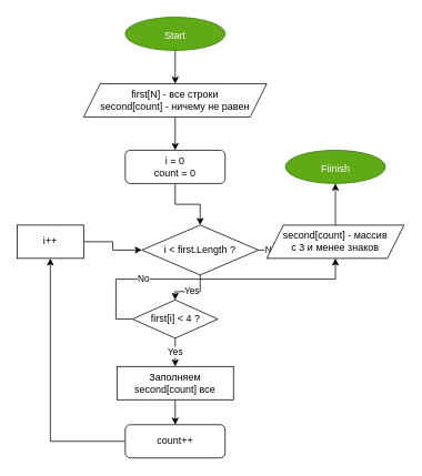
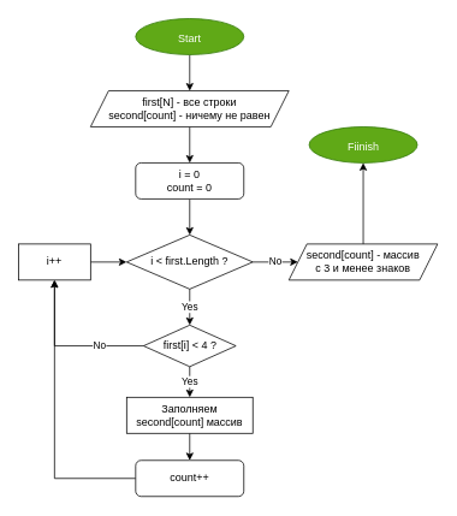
  <mxCell id="0" />
  <mxCell id="1" parent="0" />
  <mxCell id="2" style="edgeStyle=orthogonalEdgeStyle;rounded=0;orthogonalLoop=1;jettySize=auto;html=1;exitX=0.5;exitY=1;exitDx=0;exitDy=0;entryX=0.5;entryY=0;entryDx=0;entryDy=0;" parent="1" source="3" target="5" edge="1"><mxGeometry relative="1" as="geometry" /></mxCell>
  <mxCell id="3" value="&lt;font style=&quot;font-size: 12px;&quot;&gt;Start&lt;/font&gt;" style="ellipse;whiteSpace=wrap;html=1;fontSize=16;fillColor=#60a917;strokeColor=#2D7600;fontColor=#ffffff;" parent="1" vertex="1"><mxGeometry x="150" width="120" height="40" as="geometry" y="20" /></mxCell>
  <mxCell id="4" style="edgeStyle=orthogonalEdgeStyle;rounded=0;orthogonalLoop=1;jettySize=auto;html=1;exitX=0.5;exitY=1;exitDx=0;exitDy=0;entryX=0.5;entryY=0;entryDx=0;entryDy=0;" parent="1" source="5" target="13" edge="1"><mxGeometry relative="1" as="geometry" /></mxCell>
  <mxCell id="5" value="first[N] - все строки&lt;br&gt;second[count] - ничему не равен" style="shape=parallelogram;perimeter=parallelogramPerimeter;whiteSpace=wrap;html=1;fixedSize=1;" parent="1" vertex="1"><mxGeometry x="100" y="100" width="220" height="40" as="geometry" /></mxCell>
  <mxCell id="6" value="Yes" style="edgeStyle=orthogonalEdgeStyle;rounded=0;orthogonalLoop=1;jettySize=auto;html=1;exitX=0.5;exitY=1;exitDx=0;exitDy=0;entryX=0.5;entryY=0;entryDx=0;entryDy=0;" parent="1" source="8" target="11" edge="1"><mxGeometry relative="1" as="geometry" /></mxCell>
  <mxCell id="7" value="No" style="edgeStyle=orthogonalEdgeStyle;rounded=0;orthogonalLoop=1;jettySize=auto;html=1;exitX=1;exitY=0.5;exitDx=0;exitDy=0;entryX=0;entryY=0.5;entryDx=0;entryDy=0;" edge="1" parent="1" source="8" target="19"><mxGeometry relative="1" as="geometry" /></mxCell>
- <mxCell id="8" value="i &amp;lt; first.Length ?" style="rhombus;whiteSpace=wrap;html=1;" parent="1" vertex="1"><mxGeometry x="170" y="270" width="140" height="60" as="geometry" /></mxCell>
- <mxCell id="9" value="No" style="edgeStyle=orthogonalEdgeStyle;rounded=0;orthogonalLoop=1;jettySize=auto;html=1;exitX=0;exitY=0.5;exitDx=0;exitDy=0;" parent="1" source="11" target="19" edge="1"><mxGeometry x="-0.432" relative="1" as="geometry"><mxPoint as="offset" /></mxGeometry></mxCell>
+ <mxCell id="8" value="i &amp;lt; first.Length ?" style="rhombus;whiteSpace=wrap;html=1;" parent="1" vertex="1"><mxGeometry x="140" y="260" width="140" height="60" as="geometry" /></mxCell>
+ <mxCell id="9" value="No" style="edgeStyle=orthogonalEdgeStyle;rounded=0;orthogonalLoop=1;jettySize=auto;html=1;exitX=0;exitY=0.5;exitDx=0;exitDy=0;entryX=0.5;entryY=1;entryDx=0;entryDy=0;" parent="1" source="11" target="17" edge="1"><mxGeometry x="-0.432" relative="1" as="geometry"><mxPoint as="offset" /></mxGeometry></mxCell>
  <mxCell id="10" value="Yes" style="edgeStyle=orthogonalEdgeStyle;rounded=0;orthogonalLoop=1;jettySize=auto;html=1;exitX=0.5;exitY=1;exitDx=0;exitDy=0;entryX=0.5;entryY=0;entryDx=0;entryDy=0;" edge="1" parent="1" source="11" target="22"><mxGeometry relative="1" as="geometry" /></mxCell>
  <mxCell id="11" value="first[i] &amp;lt; 4 ?" style="rhombus;whiteSpace=wrap;html=1;" parent="1" vertex="1"><mxGeometry x="158.75" y="360" width="102.5" height="46" as="geometry" /></mxCell>
  <mxCell id="12" style="edgeStyle=orthogonalEdgeStyle;rounded=0;orthogonalLoop=1;jettySize=auto;html=1;exitX=0.5;exitY=1;exitDx=0;exitDy=0;entryX=0.5;entryY=0;entryDx=0;entryDy=0;" parent="1" source="13" target="8" edge="1"><mxGeometry relative="1" as="geometry" /></mxCell>
  <mxCell id="13" value="i = 0&lt;br&gt;count = 0" style="whiteSpace=wrap;html=1;rounded=1;" parent="1" vertex="1"><mxGeometry x="150" y="180" width="120" height="40" as="geometry" /></mxCell>
  <mxCell id="14" style="edgeStyle=orthogonalEdgeStyle;rounded=0;orthogonalLoop=1;jettySize=auto;html=1;exitX=0;exitY=0.5;exitDx=0;exitDy=0;entryX=0.5;entryY=1;entryDx=0;entryDy=0;" parent="1" source="15" target="17" edge="1"><mxGeometry relative="1" as="geometry"><mxPoint x="60" y="310" as="targetPoint" /></mxGeometry></mxCell>
  <mxCell id="15" value="count++" style="whiteSpace=wrap;html=1;rounded=1;" parent="1" vertex="1"><mxGeometry x="150" y="510" width="120" height="40" as="geometry" /></mxCell>
  <mxCell id="16" style="edgeStyle=orthogonalEdgeStyle;rounded=0;orthogonalLoop=1;jettySize=auto;html=1;exitX=1;exitY=0.5;exitDx=0;exitDy=0;entryX=0;entryY=0.5;entryDx=0;entryDy=0;" parent="1" source="17" target="8" edge="1"><mxGeometry relative="1" as="geometry" /></mxCell>
  <mxCell id="17" value="i++" style="rounded=0;whiteSpace=wrap;html=1;" parent="1" vertex="1"><mxGeometry x="20" y="270" width="80" height="40" as="geometry" /></mxCell>
  <mxCell id="18" style="edgeStyle=orthogonalEdgeStyle;rounded=0;orthogonalLoop=1;jettySize=auto;html=1;exitX=0.5;exitY=0;exitDx=0;exitDy=0;entryX=0.5;entryY=1;entryDx=0;entryDy=0;" parent="1" source="19" target="20" edge="1"><mxGeometry relative="1" as="geometry" /></mxCell>
  <mxCell id="19" value="second[count] - массив&lt;br&gt;с 3 и менее знаков" style="shape=parallelogram;perimeter=parallelogramPerimeter;whiteSpace=wrap;html=1;fixedSize=1;" parent="1" vertex="1"><mxGeometry x="320" y="270" width="165" height="40" as="geometry" /></mxCell>
- <mxCell id="20" value="&lt;font style=&quot;font-size: 12px;&quot;&gt;Fiinish&lt;/font&gt;" style="ellipse;whiteSpace=wrap;html=1;fontSize=16;fillColor=#60a917;strokeColor=#2D7600;fontColor=#ffffff;" parent="1" vertex="1"><mxGeometry x="342.5" y="180" width="120" height="40" as="geometry" /></mxCell>
+ <mxCell id="20" value="&lt;font style=&quot;font-size: 12px;&quot;&gt;Fiinish&lt;/font&gt;" style="ellipse;whiteSpace=wrap;html=1;fontSize=16;fillColor=#60a917;strokeColor=#2D7600;fontColor=#ffffff;" parent="1" vertex="1"><mxGeometry x="342.5" y="140" width="120" height="40" as="geometry" /></mxCell>
  <mxCell id="21" style="edgeStyle=orthogonalEdgeStyle;rounded=0;orthogonalLoop=1;jettySize=auto;html=1;exitX=0.5;exitY=1;exitDx=0;exitDy=0;entryX=0.5;entryY=0;entryDx=0;entryDy=0;" edge="1" parent="1" source="22" target="15"><mxGeometry relative="1" as="geometry" /></mxCell>
- <mxCell id="22" value="Заполняем second[count] все" style="rounded=0;whiteSpace=wrap;html=1;" parent="1" vertex="1"><mxGeometry x="140" y="440" width="140" height="40" as="geometry" /></mxCell>
+ <mxCell id="22" value="Заполняем second[count] массив" style="rounded=0;whiteSpace=wrap;html=1;" parent="1" vertex="1"><mxGeometry x="140" y="440" width="140" height="40" as="geometry" /></mxCell>
